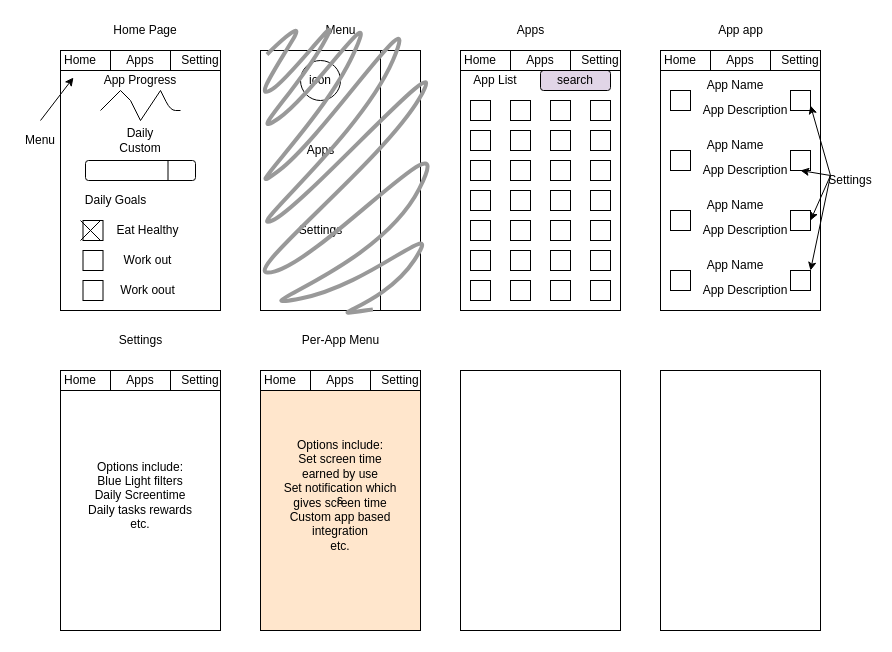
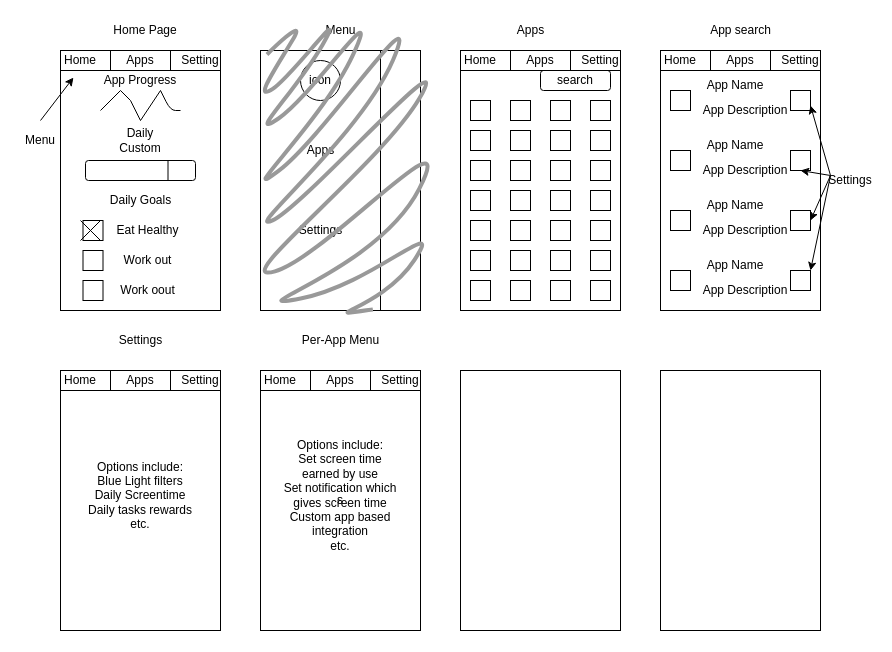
  <mxCell id="0" />
  <mxCell id="1" parent="0" />
  <mxCell id="2" value="" style="rounded=0;whiteSpace=wrap;html=1;" parent="1" vertex="1"><mxGeometry x="60" y="50" width="160" height="260" as="geometry" /></mxCell>
  <mxCell id="3" value="" style="rounded=0;whiteSpace=wrap;html=1;" parent="1" vertex="1"><mxGeometry x="260" y="50" width="160" height="260" as="geometry" /></mxCell>
  <mxCell id="4" value="" style="rounded=0;whiteSpace=wrap;html=1;" parent="1" vertex="1"><mxGeometry x="460" y="50" width="160" height="260" as="geometry" /></mxCell>
  <mxCell id="5" value="" style="rounded=0;whiteSpace=wrap;html=1;" parent="1" vertex="1"><mxGeometry x="660" y="50" width="160" height="260" as="geometry" /></mxCell>
  <mxCell id="6" value="" style="rounded=0;whiteSpace=wrap;html=1;" parent="1" vertex="1"><mxGeometry x="60" y="370" width="160" height="260" as="geometry" /></mxCell>
  <mxCell id="7" value="" style="rounded=0;whiteSpace=wrap;html=1;" parent="1" vertex="1"><mxGeometry x="460" y="370" width="160" height="260" as="geometry" /></mxCell>
  <mxCell id="8" value="" style="rounded=0;whiteSpace=wrap;html=1;" parent="1" vertex="1"><mxGeometry x="660" y="370" width="160" height="260" as="geometry" /></mxCell>
  <mxCell id="9" value="" style="endArrow=none;html=1;" parent="1" edge="1"><mxGeometry width="50" height="50" relative="1" as="geometry"><mxPoint x="100" y="110" as="sourcePoint" /><mxPoint x="120" y="90" as="targetPoint" /></mxGeometry></mxCell>
  <mxCell id="10" value="" style="endArrow=none;html=1;" parent="1" edge="1"><mxGeometry width="50" height="50" relative="1" as="geometry"><mxPoint x="120" y="90" as="sourcePoint" /><mxPoint x="130" y="100" as="targetPoint" /></mxGeometry></mxCell>
  <mxCell id="11" value="" style="endArrow=none;html=1;" parent="1" edge="1"><mxGeometry width="50" height="50" relative="1" as="geometry"><mxPoint x="130" y="100" as="sourcePoint" /><mxPoint x="140" y="120" as="targetPoint" /></mxGeometry></mxCell>
  <mxCell id="12" value="" style="endArrow=none;html=1;" parent="1" edge="1"><mxGeometry width="50" height="50" relative="1" as="geometry"><mxPoint x="160" y="90" as="sourcePoint" /><mxPoint x="140" y="120" as="targetPoint" /></mxGeometry></mxCell>
  <mxCell id="13" value="" style="endArrow=none;html=1;" parent="1" edge="1"><mxGeometry width="50" height="50" relative="1" as="geometry"><mxPoint x="180" y="110" as="sourcePoint" /><mxPoint x="160" y="90" as="targetPoint" /><Array as="points"><mxPoint x="170" y="110" /></Array></mxGeometry></mxCell>
  <mxCell id="14" value="App Progress" style="text;html=1;strokeColor=none;fillColor=none;align=center;verticalAlign=middle;whiteSpace=wrap;rounded=0;" parent="1" vertex="1"><mxGeometry x="85" y="70" width="110" height="20" as="geometry" /></mxCell>
  <mxCell id="15" value="" style="rounded=1;whiteSpace=wrap;html=1;" parent="1" vertex="1"><mxGeometry x="85" y="160" width="110" height="20" as="geometry" /></mxCell>
  <mxCell id="16" value="" style="endArrow=none;html=1;exitX=0.75;exitY=0;exitDx=0;exitDy=0;entryX=0.75;entryY=1;entryDx=0;entryDy=0;" parent="1" source="15" target="15" edge="1"><mxGeometry width="50" height="50" relative="1" as="geometry"><mxPoint x="420" y="200" as="sourcePoint" /><mxPoint x="470" y="150" as="targetPoint" /></mxGeometry></mxCell>
  <mxCell id="17" value="Daily Custom" style="text;html=1;strokeColor=none;fillColor=none;align=center;verticalAlign=middle;whiteSpace=wrap;rounded=0;" parent="1" vertex="1"><mxGeometry x="110" y="130" width="60" height="20" as="geometry" /></mxCell>
  <mxCell id="18" value="" style="whiteSpace=wrap;html=1;aspect=fixed;" parent="1" vertex="1"><mxGeometry x="82.5" y="220" width="20" height="20" as="geometry" /></mxCell>
- <mxCell id="19" value="Daily Goals" style="text;html=1;strokeColor=none;fillColor=none;align=center;verticalAlign=middle;whiteSpace=wrap;rounded=0;" parent="1" vertex="1"><mxGeometry x="77.5" y="190" width="75" height="20" as="geometry" /></mxCell>
+ <mxCell id="19" value="Daily Goals" style="text;html=1;strokeColor=none;fillColor=none;align=center;verticalAlign=middle;whiteSpace=wrap;rounded=0;" parent="1" vertex="1"><mxGeometry x="102.5" y="190" width="75" height="20" as="geometry" /></mxCell>
  <mxCell id="20" value="" style="whiteSpace=wrap;html=1;aspect=fixed;" parent="1" vertex="1"><mxGeometry x="82.5" y="250" width="20" height="20" as="geometry" /></mxCell>
  <mxCell id="21" value="" style="whiteSpace=wrap;html=1;aspect=fixed;" parent="1" vertex="1"><mxGeometry x="82.5" y="280" width="20" height="20" as="geometry" /></mxCell>
  <mxCell id="22" value="Eat Healthy&lt;span style=&quot;color: rgba(0 , 0 , 0 , 0) ; font-family: monospace ; font-size: 0px&quot;&gt;%3CmxGraphModel%3E%3Croot%3E%3CmxCell%20id%3D%220%22%2F%3E%3CmxCell%20id%3D%221%22%20parent%3D%220%22%2F%3E%3CmxCell%20id%3D%222%22%20value%3D%22Daily%20Goals%22%20style%3D%22text%3Bhtml%3D1%3BstrokeColor%3Dnone%3BfillColor%3Dnone%3Balign%3Dcenter%3BverticalAlign%3Dmiddle%3BwhiteSpace%3Dwrap%3Brounded%3D0%3B%22%20vertex%3D%221%22%20parent%3D%221%22%3E%3CmxGeometry%20x%3D%2282.5%22%20y%3D%22180%22%20width%3D%2275%22%20height%3D%2220%22%20as%3D%22geometry%22%2F%3E%3C%2FmxCell%3E%3C%2Froot%3E%3C%2FmxGraphModel%3E&lt;/span&gt;" style="text;html=1;strokeColor=none;fillColor=none;align=center;verticalAlign=middle;whiteSpace=wrap;rounded=0;" parent="1" vertex="1"><mxGeometry x="110" y="220" width="75" height="20" as="geometry" /></mxCell>
  <mxCell id="23" value="Work out" style="text;html=1;strokeColor=none;fillColor=none;align=center;verticalAlign=middle;whiteSpace=wrap;rounded=0;" parent="1" vertex="1"><mxGeometry x="110" y="250" width="75" height="20" as="geometry" /></mxCell>
  <mxCell id="24" value="Work oout" style="text;html=1;strokeColor=none;fillColor=none;align=center;verticalAlign=middle;whiteSpace=wrap;rounded=0;" parent="1" vertex="1"><mxGeometry x="110" y="280" width="75" height="20" as="geometry" /></mxCell>
  <mxCell id="25" value="" style="group" parent="1" vertex="1" connectable="0"><mxGeometry x="80" y="220" width="20" height="20" as="geometry" /></mxCell>
  <mxCell id="26" value="" style="endArrow=none;html=1;" parent="25" edge="1"><mxGeometry width="50" height="50" relative="1" as="geometry"><mxPoint x="20" y="20" as="sourcePoint" /><mxPoint as="targetPoint" /></mxGeometry></mxCell>
  <mxCell id="27" value="" style="endArrow=none;html=1;" parent="25" edge="1"><mxGeometry width="50" height="50" relative="1" as="geometry"><mxPoint y="20" as="sourcePoint" /><mxPoint x="20" as="targetPoint" /></mxGeometry></mxCell>
  <mxCell id="28" value="Home Page" style="text;html=1;strokeColor=none;fillColor=none;align=center;verticalAlign=middle;whiteSpace=wrap;rounded=0;" parent="1" vertex="1"><mxGeometry x="80" y="20" width="130" height="20" as="geometry" /></mxCell>
  <mxCell id="29" value="" style="endArrow=classic;html=1;entryX=0;entryY=1;entryDx=0;entryDy=0;" parent="1" edge="1"><mxGeometry width="50" height="50" relative="1" as="geometry"><mxPoint x="40" y="120" as="sourcePoint" /><mxPoint x="72.929" y="77.071" as="targetPoint" /></mxGeometry></mxCell>
  <mxCell id="30" value="Menu" style="text;html=1;strokeColor=none;fillColor=none;align=center;verticalAlign=middle;whiteSpace=wrap;rounded=0;" parent="1" vertex="1"><mxGeometry y="130" width="40" height="20" as="geometry" x="20" /></mxCell>
  <mxCell id="31" value="Menu" style="text;html=1;align=center;verticalAlign=middle;resizable=0;points=[];autosize=1;" parent="1" vertex="1"><mxGeometry x="315" y="20" width="50" height="20" as="geometry" /></mxCell>
  <mxCell id="32" value="" style="endArrow=none;html=1;exitX=0.75;exitY=1;exitDx=0;exitDy=0;entryX=0.75;entryY=0;entryDx=0;entryDy=0;" parent="1" source="3" target="3" edge="1"><mxGeometry width="50" height="50" relative="1" as="geometry"><mxPoint x="460" y="210" as="sourcePoint" /><mxPoint x="510" y="160" as="targetPoint" /></mxGeometry></mxCell>
  <mxCell id="33" value="icon" style="ellipse;whiteSpace=wrap;html=1;" parent="1" vertex="1"><mxGeometry x="300" y="60" width="40" height="40" as="geometry" /></mxCell>
  <mxCell id="34" value="Settings" style="text;html=1;align=center;verticalAlign=middle;resizable=0;points=[];autosize=1;" parent="1" vertex="1"><mxGeometry x="290" y="220" width="60" height="20" as="geometry" /></mxCell>
  <mxCell id="35" value="Apps" style="text;html=1;align=center;verticalAlign=middle;resizable=0;points=[];autosize=1;" parent="1" vertex="1"><mxGeometry x="300" y="140" width="40" height="20" as="geometry" /></mxCell>
  <mxCell id="36" value="Apps" style="text;html=1;align=center;verticalAlign=middle;resizable=0;points=[];autosize=1;" parent="1" vertex="1"><mxGeometry x="510" y="20" width="40" height="20" as="geometry" /></mxCell>
  <mxCell id="37" value="" style="rounded=0;whiteSpace=wrap;html=1;" parent="1" vertex="1"><mxGeometry x="470" y="100" width="20" height="20" as="geometry" /></mxCell>
  <mxCell id="38" value="" style="rounded=0;whiteSpace=wrap;html=1;" parent="1" vertex="1"><mxGeometry x="510" y="100" width="20" height="20" as="geometry" /></mxCell>
  <mxCell id="39" value="" style="rounded=0;whiteSpace=wrap;html=1;" parent="1" vertex="1"><mxGeometry x="550" y="100" width="20" height="20" as="geometry" /></mxCell>
  <mxCell id="40" value="" style="rounded=0;whiteSpace=wrap;html=1;" parent="1" vertex="1"><mxGeometry x="590" y="100" width="20" height="20" as="geometry" /></mxCell>
  <mxCell id="41" value="" style="rounded=0;whiteSpace=wrap;html=1;" parent="1" vertex="1"><mxGeometry x="470" y="130" width="20" height="20" as="geometry" /></mxCell>
  <mxCell id="42" value="" style="rounded=0;whiteSpace=wrap;html=1;" parent="1" vertex="1"><mxGeometry x="510" y="130" width="20" height="20" as="geometry" /></mxCell>
  <mxCell id="43" value="" style="rounded=0;whiteSpace=wrap;html=1;" parent="1" vertex="1"><mxGeometry x="550" y="130" width="20" height="20" as="geometry" /></mxCell>
  <mxCell id="44" value="" style="rounded=0;whiteSpace=wrap;html=1;" parent="1" vertex="1"><mxGeometry x="590" y="130" width="20" height="20" as="geometry" /></mxCell>
  <mxCell id="45" value="" style="rounded=0;whiteSpace=wrap;html=1;" parent="1" vertex="1"><mxGeometry x="470" y="160" width="20" height="20" as="geometry" /></mxCell>
  <mxCell id="46" value="" style="rounded=0;whiteSpace=wrap;html=1;" parent="1" vertex="1"><mxGeometry x="510" y="160" width="20" height="20" as="geometry" /></mxCell>
  <mxCell id="47" value="" style="rounded=0;whiteSpace=wrap;html=1;" parent="1" vertex="1"><mxGeometry x="550" y="160" width="20" height="20" as="geometry" /></mxCell>
  <mxCell id="48" value="" style="rounded=0;whiteSpace=wrap;html=1;" parent="1" vertex="1"><mxGeometry x="590" y="160" width="20" height="20" as="geometry" /></mxCell>
  <mxCell id="49" value="" style="rounded=0;whiteSpace=wrap;html=1;" parent="1" vertex="1"><mxGeometry x="470" y="190" width="20" height="20" as="geometry" /></mxCell>
  <mxCell id="50" value="" style="rounded=0;whiteSpace=wrap;html=1;" parent="1" vertex="1"><mxGeometry x="510" y="190" width="20" height="20" as="geometry" /></mxCell>
  <mxCell id="51" value="" style="rounded=0;whiteSpace=wrap;html=1;" parent="1" vertex="1"><mxGeometry x="550" y="190" width="20" height="20" as="geometry" /></mxCell>
  <mxCell id="52" value="" style="rounded=0;whiteSpace=wrap;html=1;" parent="1" vertex="1"><mxGeometry x="590" y="190" width="20" height="20" as="geometry" /></mxCell>
  <mxCell id="53" value="" style="rounded=0;whiteSpace=wrap;html=1;" parent="1" vertex="1"><mxGeometry x="470" y="220" width="20" height="20" as="geometry" /></mxCell>
  <mxCell id="54" value="" style="rounded=0;whiteSpace=wrap;html=1;" parent="1" vertex="1"><mxGeometry x="510" y="220" width="20" height="20" as="geometry" /></mxCell>
  <mxCell id="55" value="" style="rounded=0;whiteSpace=wrap;html=1;" parent="1" vertex="1"><mxGeometry x="550" y="220" width="20" height="20" as="geometry" /></mxCell>
  <mxCell id="56" value="" style="rounded=0;whiteSpace=wrap;html=1;" parent="1" vertex="1"><mxGeometry x="590" y="220" width="20" height="20" as="geometry" /></mxCell>
  <mxCell id="57" value="" style="rounded=0;whiteSpace=wrap;html=1;" parent="1" vertex="1"><mxGeometry x="470" y="250" width="20" height="20" as="geometry" /></mxCell>
  <mxCell id="58" value="" style="rounded=0;whiteSpace=wrap;html=1;" parent="1" vertex="1"><mxGeometry x="510" y="250" width="20" height="20" as="geometry" /></mxCell>
  <mxCell id="59" value="" style="rounded=0;whiteSpace=wrap;html=1;" parent="1" vertex="1"><mxGeometry x="550" y="250" width="20" height="20" as="geometry" /></mxCell>
  <mxCell id="60" value="" style="rounded=0;whiteSpace=wrap;html=1;" parent="1" vertex="1"><mxGeometry x="590" y="250" width="20" height="20" as="geometry" /></mxCell>
  <mxCell id="61" value="" style="rounded=0;whiteSpace=wrap;html=1;" parent="1" vertex="1"><mxGeometry x="470" y="280" width="20" height="20" as="geometry" /></mxCell>
  <mxCell id="62" value="" style="rounded=0;whiteSpace=wrap;html=1;" parent="1" vertex="1"><mxGeometry x="510" y="280" width="20" height="20" as="geometry" /></mxCell>
  <mxCell id="63" value="" style="rounded=0;whiteSpace=wrap;html=1;" parent="1" vertex="1"><mxGeometry x="550" y="280" width="20" height="20" as="geometry" /></mxCell>
  <mxCell id="64" value="" style="rounded=0;whiteSpace=wrap;html=1;" parent="1" vertex="1"><mxGeometry x="590" y="280" width="20" height="20" as="geometry" /></mxCell>
- <mxCell id="65" value="App List" style="text;html=1;strokeColor=none;fillColor=none;align=center;verticalAlign=middle;whiteSpace=wrap;rounded=0;" parent="1" vertex="1"><mxGeometry x="470" y="70" width="50" height="20" as="geometry" /></mxCell>
- <mxCell id="66" value="search" style="rounded=1;whiteSpace=wrap;html=1;fillColor=#e1d5e7;" parent="1" vertex="1"><mxGeometry x="540" y="70" width="70" height="20" as="geometry" /></mxCell>
- <mxCell id="67" value="App app" style="text;html=1;align=center;verticalAlign=middle;resizable=0;points=[];autosize=1;" parent="1" vertex="1"><mxGeometry x="700" y="20" width="80" height="20" as="geometry" /></mxCell>
+ <mxCell id="66" value="search" style="rounded=1;whiteSpace=wrap;html=1;" parent="1" vertex="1"><mxGeometry x="540" y="70" width="70" height="20" as="geometry" /></mxCell>
+ <mxCell id="67" value="App search" style="text;html=1;align=center;verticalAlign=middle;resizable=0;points=[];autosize=1;" parent="1" vertex="1"><mxGeometry x="700" y="20" width="80" height="20" as="geometry" /></mxCell>
  <mxCell id="68" value="" style="rounded=0;whiteSpace=wrap;html=1;" parent="1" vertex="1"><mxGeometry x="470" y="100" width="20" height="20" as="geometry" /></mxCell>
  <mxCell id="69" value="" style="rounded=0;whiteSpace=wrap;html=1;" parent="1" vertex="1"><mxGeometry x="470" y="280" width="20" height="20" as="geometry" /></mxCell>
  <mxCell id="70" value="" style="rounded=0;whiteSpace=wrap;html=1;" parent="1" vertex="1"><mxGeometry x="470" y="250" width="20" height="20" as="geometry" /></mxCell>
  <mxCell id="71" value="" style="rounded=0;whiteSpace=wrap;html=1;" parent="1" vertex="1"><mxGeometry x="670" y="210" width="20" height="20" as="geometry" /></mxCell>
  <mxCell id="72" value="" style="rounded=0;whiteSpace=wrap;html=1;" parent="1" vertex="1"><mxGeometry x="670" y="90" width="20" height="20" as="geometry" /></mxCell>
  <mxCell id="73" value="" style="rounded=0;whiteSpace=wrap;html=1;" parent="1" vertex="1"><mxGeometry x="670" y="270" width="20" height="20" as="geometry" /></mxCell>
  <mxCell id="74" value="" style="rounded=0;whiteSpace=wrap;html=1;" parent="1" vertex="1"><mxGeometry x="670" y="150" width="20" height="20" as="geometry" /></mxCell>
  <mxCell id="75" value="App Name" style="text;html=1;strokeColor=none;fillColor=none;align=center;verticalAlign=middle;whiteSpace=wrap;rounded=0;" parent="1" vertex="1"><mxGeometry x="700" y="75" width="70" height="20" as="geometry" /></mxCell>
  <mxCell id="76" value="App Description" style="text;html=1;strokeColor=none;fillColor=none;align=center;verticalAlign=middle;whiteSpace=wrap;rounded=0;" parent="1" vertex="1"><mxGeometry x="700" y="95" width="90" height="30" as="geometry" /></mxCell>
  <mxCell id="77" value="App Name" style="text;html=1;strokeColor=none;fillColor=none;align=center;verticalAlign=middle;whiteSpace=wrap;rounded=0;" parent="1" vertex="1"><mxGeometry x="700" y="135" width="70" height="20" as="geometry" /></mxCell>
  <mxCell id="78" value="App Description" style="text;html=1;strokeColor=none;fillColor=none;align=center;verticalAlign=middle;whiteSpace=wrap;rounded=0;" parent="1" vertex="1"><mxGeometry x="700" y="155" width="90" height="30" as="geometry" /></mxCell>
  <mxCell id="79" value="App Name" style="text;html=1;strokeColor=none;fillColor=none;align=center;verticalAlign=middle;whiteSpace=wrap;rounded=0;" parent="1" vertex="1"><mxGeometry x="700" y="195" width="70" height="20" as="geometry" /></mxCell>
  <mxCell id="80" value="App Description" style="text;html=1;strokeColor=none;fillColor=none;align=center;verticalAlign=middle;whiteSpace=wrap;rounded=0;" parent="1" vertex="1"><mxGeometry x="700" y="215" width="90" height="30" as="geometry" /></mxCell>
  <mxCell id="81" value="App Name" style="text;html=1;strokeColor=none;fillColor=none;align=center;verticalAlign=middle;whiteSpace=wrap;rounded=0;" parent="1" vertex="1"><mxGeometry x="700" y="255" width="70" height="20" as="geometry" /></mxCell>
  <mxCell id="82" value="App Description" style="text;html=1;strokeColor=none;fillColor=none;align=center;verticalAlign=middle;whiteSpace=wrap;rounded=0;" parent="1" vertex="1"><mxGeometry x="700" y="275" width="90" height="30" as="geometry" /></mxCell>
  <mxCell id="83" value="Settings" style="text;html=1;align=center;verticalAlign=middle;resizable=0;points=[];autosize=1;" parent="1" vertex="1"><mxGeometry x="110" y="330" width="60" height="20" as="geometry" /></mxCell>
  <mxCell id="84" value="Options include:&lt;br&gt;Blue Light filters&lt;br&gt;Daily Screentime&lt;br&gt;Daily tasks rewards&lt;br&gt;etc." style="text;html=1;strokeColor=none;fillColor=none;align=center;verticalAlign=middle;whiteSpace=wrap;rounded=0;" parent="1" vertex="1"><mxGeometry x="80" y="390" width="120" height="210" as="geometry" /></mxCell>
- <mxCell id="85" value="s" style="rounded=0;whiteSpace=wrap;html=1;fillColor=#ffe6cc;" vertex="1" parent="1"><mxGeometry x="260" y="370" width="160" height="260" as="geometry" /></mxCell>
+ <mxCell id="85" value="s" style="rounded=0;whiteSpace=wrap;html=1;" vertex="1" parent="1"><mxGeometry x="260" y="370" width="160" height="260" as="geometry" /></mxCell>
  <mxCell id="86" value="Per-App Menu" style="text;html=1;align=center;verticalAlign=middle;resizable=0;points=[];autosize=1;" vertex="1" parent="1"><mxGeometry x="285" y="330" width="110" height="20" as="geometry" /></mxCell>
  <mxCell id="87" value="Options include:&lt;br&gt;Set screen time earned by use&lt;br&gt;Set notification which gives screen time&lt;br&gt;Custom app based integration&lt;br&gt;etc." style="text;html=1;strokeColor=none;fillColor=none;align=center;verticalAlign=middle;whiteSpace=wrap;rounded=0;" vertex="1" parent="1"><mxGeometry x="280" y="390" width="120" height="210" as="geometry" /></mxCell>
  <mxCell id="88" value="" style="rounded=0;whiteSpace=wrap;html=1;" vertex="1" parent="1"><mxGeometry x="790" y="210" width="20" height="20" as="geometry" /></mxCell>
  <mxCell id="89" value="" style="rounded=0;whiteSpace=wrap;html=1;" vertex="1" parent="1"><mxGeometry x="790" y="90" width="20" height="20" as="geometry" /></mxCell>
  <mxCell id="90" value="" style="rounded=0;whiteSpace=wrap;html=1;" vertex="1" parent="1"><mxGeometry x="790" y="270" width="20" height="20" as="geometry" /></mxCell>
  <mxCell id="91" value="" style="rounded=0;whiteSpace=wrap;html=1;" vertex="1" parent="1"><mxGeometry x="790" y="150" width="20" height="20" as="geometry" /></mxCell>
  <mxCell id="92" value="Settings" style="text;html=1;strokeColor=none;fillColor=none;align=center;verticalAlign=middle;whiteSpace=wrap;rounded=0;" vertex="1" parent="1"><mxGeometry x="830" y="170" width="40" height="20" as="geometry" /></mxCell>
  <mxCell id="93" value="" style="endArrow=classic;html=1;exitX=0;exitY=0.25;exitDx=0;exitDy=0;entryX=1;entryY=0.75;entryDx=0;entryDy=0;" edge="1" parent="1" source="92" target="89"><mxGeometry width="50" height="50" relative="1" as="geometry"><mxPoint x="420" y="400" as="sourcePoint" /><mxPoint x="470" y="350" as="targetPoint" /></mxGeometry></mxCell>
  <mxCell id="94" value="" style="endArrow=classic;html=1;entryX=0.5;entryY=1;entryDx=0;entryDy=0;exitX=0;exitY=0.25;exitDx=0;exitDy=0;" edge="1" parent="1" source="92" target="91"><mxGeometry width="50" height="50" relative="1" as="geometry"><mxPoint x="840" y="330" as="sourcePoint" /><mxPoint x="820" y="115" as="targetPoint" /></mxGeometry></mxCell>
  <mxCell id="95" value="" style="endArrow=classic;html=1;exitX=0;exitY=0.25;exitDx=0;exitDy=0;entryX=1;entryY=0.5;entryDx=0;entryDy=0;" edge="1" parent="1" source="92" target="88"><mxGeometry width="50" height="50" relative="1" as="geometry"><mxPoint x="840" y="185" as="sourcePoint" /><mxPoint x="820" y="115" as="targetPoint" /></mxGeometry></mxCell>
  <mxCell id="96" value="" style="endArrow=classic;html=1;exitX=0;exitY=0.25;exitDx=0;exitDy=0;entryX=1;entryY=0;entryDx=0;entryDy=0;" edge="1" parent="1" source="92" target="90"><mxGeometry width="50" height="50" relative="1" as="geometry"><mxPoint x="840" y="185" as="sourcePoint" /><mxPoint x="820" y="230" as="targetPoint" /></mxGeometry></mxCell>
  <mxCell id="97" value="" style="shape=mxgraph.mockup.markup.scratchOut;shadow=0;dashed=0;html=1;strokeColor=#999999;strokeWidth=4;" vertex="1" parent="1"><mxGeometry x="260" y="25" width="170" height="305" as="geometry" /></mxCell>
  <mxCell id="98" value="" style="rounded=0;whiteSpace=wrap;html=1;" vertex="1" parent="1"><mxGeometry x="60" y="50" width="160" height="20" as="geometry" /></mxCell>
  <mxCell id="99" value="" style="rounded=0;whiteSpace=wrap;html=1;" vertex="1" parent="1"><mxGeometry x="110" y="50" width="60" height="20" as="geometry" /></mxCell>
  <mxCell id="100" value="Home" style="text;html=1;strokeColor=none;fillColor=none;align=center;verticalAlign=middle;whiteSpace=wrap;rounded=0;" vertex="1" parent="1"><mxGeometry x="60" y="50" width="40" height="20" as="geometry" /></mxCell>
  <mxCell id="101" value="Apps" style="text;html=1;strokeColor=none;fillColor=none;align=center;verticalAlign=middle;whiteSpace=wrap;rounded=0;" vertex="1" parent="1"><mxGeometry x="120" y="50" width="40" height="20" as="geometry" /></mxCell>
  <mxCell id="102" value="Setting" style="text;html=1;strokeColor=none;fillColor=none;align=center;verticalAlign=middle;whiteSpace=wrap;rounded=0;" vertex="1" parent="1"><mxGeometry x="180" y="50" width="40" height="20" as="geometry" /></mxCell>
  <mxCell id="103" value="" style="rounded=0;whiteSpace=wrap;html=1;" vertex="1" parent="1"><mxGeometry x="460" y="50" width="160" height="20" as="geometry" /></mxCell>
  <mxCell id="104" value="" style="rounded=0;whiteSpace=wrap;html=1;" vertex="1" parent="1"><mxGeometry x="510" y="50" width="60" height="20" as="geometry" /></mxCell>
  <mxCell id="105" value="Home" style="text;html=1;strokeColor=none;fillColor=none;align=center;verticalAlign=middle;whiteSpace=wrap;rounded=0;" vertex="1" parent="1"><mxGeometry x="460" y="50" width="40" height="20" as="geometry" /></mxCell>
  <mxCell id="106" value="Apps" style="text;html=1;strokeColor=none;fillColor=none;align=center;verticalAlign=middle;whiteSpace=wrap;rounded=0;" vertex="1" parent="1"><mxGeometry x="520" y="50" width="40" height="20" as="geometry" /></mxCell>
  <mxCell id="107" value="Setting" style="text;html=1;strokeColor=none;fillColor=none;align=center;verticalAlign=middle;whiteSpace=wrap;rounded=0;" vertex="1" parent="1"><mxGeometry x="580" y="50" width="40" height="20" as="geometry" /></mxCell>
  <mxCell id="108" value="" style="rounded=0;whiteSpace=wrap;html=1;" vertex="1" parent="1"><mxGeometry x="660" y="50" width="160" height="20" as="geometry" /></mxCell>
  <mxCell id="109" value="" style="rounded=0;whiteSpace=wrap;html=1;" vertex="1" parent="1"><mxGeometry x="710" y="50" width="60" height="20" as="geometry" /></mxCell>
  <mxCell id="110" value="Home" style="text;html=1;strokeColor=none;fillColor=none;align=center;verticalAlign=middle;whiteSpace=wrap;rounded=0;" vertex="1" parent="1"><mxGeometry x="660" y="50" width="40" height="20" as="geometry" /></mxCell>
  <mxCell id="111" value="Apps" style="text;html=1;strokeColor=none;fillColor=none;align=center;verticalAlign=middle;whiteSpace=wrap;rounded=0;" vertex="1" parent="1"><mxGeometry x="720" y="50" width="40" height="20" as="geometry" /></mxCell>
  <mxCell id="112" value="Setting" style="text;html=1;strokeColor=none;fillColor=none;align=center;verticalAlign=middle;whiteSpace=wrap;rounded=0;" vertex="1" parent="1"><mxGeometry x="780" y="50" width="40" height="20" as="geometry" /></mxCell>
  <mxCell id="113" value="" style="rounded=0;whiteSpace=wrap;html=1;" vertex="1" parent="1"><mxGeometry x="260" y="370" width="160" height="20" as="geometry" /></mxCell>
  <mxCell id="114" value="" style="rounded=0;whiteSpace=wrap;html=1;" vertex="1" parent="1"><mxGeometry x="310" y="370" width="60" height="20" as="geometry" /></mxCell>
  <mxCell id="115" value="Home" style="text;html=1;strokeColor=none;fillColor=none;align=center;verticalAlign=middle;whiteSpace=wrap;rounded=0;" vertex="1" parent="1"><mxGeometry x="260" y="370" width="40" height="20" as="geometry" /></mxCell>
  <mxCell id="116" value="Apps" style="text;html=1;strokeColor=none;fillColor=none;align=center;verticalAlign=middle;whiteSpace=wrap;rounded=0;" vertex="1" parent="1"><mxGeometry x="320" y="370" width="40" height="20" as="geometry" /></mxCell>
  <mxCell id="117" value="Setting" style="text;html=1;strokeColor=none;fillColor=none;align=center;verticalAlign=middle;whiteSpace=wrap;rounded=0;" vertex="1" parent="1"><mxGeometry x="380" y="370" width="40" height="20" as="geometry" /></mxCell>
  <mxCell id="118" value="" style="rounded=0;whiteSpace=wrap;html=1;" vertex="1" parent="1"><mxGeometry x="60" y="370" width="160" height="20" as="geometry" /></mxCell>
  <mxCell id="119" value="" style="rounded=0;whiteSpace=wrap;html=1;" vertex="1" parent="1"><mxGeometry x="110" y="370" width="60" height="20" as="geometry" /></mxCell>
  <mxCell id="120" value="Home" style="text;html=1;strokeColor=none;fillColor=none;align=center;verticalAlign=middle;whiteSpace=wrap;rounded=0;" vertex="1" parent="1"><mxGeometry x="60" y="370" width="40" height="20" as="geometry" /></mxCell>
  <mxCell id="121" value="Apps" style="text;html=1;strokeColor=none;fillColor=none;align=center;verticalAlign=middle;whiteSpace=wrap;rounded=0;" vertex="1" parent="1"><mxGeometry x="120" y="370" width="40" height="20" as="geometry" /></mxCell>
  <mxCell id="122" value="Setting" style="text;html=1;strokeColor=none;fillColor=none;align=center;verticalAlign=middle;whiteSpace=wrap;rounded=0;" vertex="1" parent="1"><mxGeometry x="180" y="370" width="40" height="20" as="geometry" /></mxCell>
